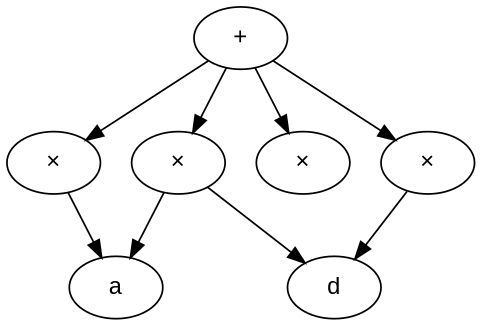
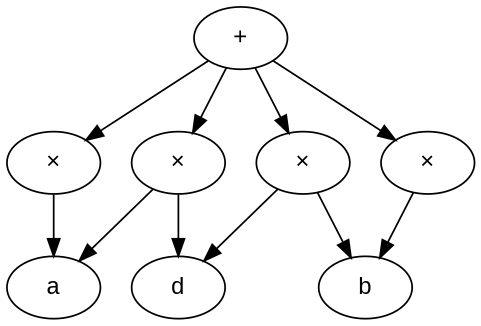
  strict digraph {
    fontname="Liberation Mono"
    node [fontname="Liberation Mono"]
    edge [fontname="Liberation Mono"]
    n1 [label="&times;"]
    n2 [label=a]
    n3 [label="&times;"]
    n4 [label=d]
    n5 [label="&times;"]
+   n6 [label=b]
    n7 [label="&times;"]
    n8 [label="+"]
    n1 -> n2
    n3 -> n2
    n3 -> n4
+   n5 -> n6
    n7 -> n4
+   n7 -> n6
    n8 -> n1
    n8 -> n3
    n8 -> n5
    n8 -> n7
  }
